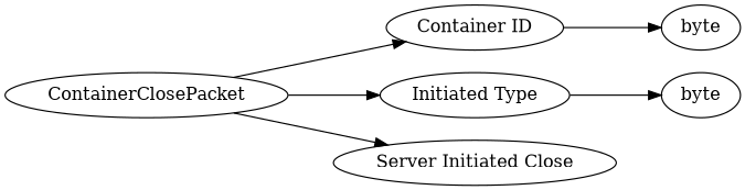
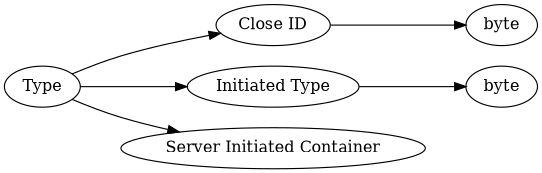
  digraph {
    rankdir=LR
    n1 [label=byte]
    n2 [label=byte]
-   n3 [label=ContainerClosePacket]
-   n4 [label="Container ID"]
+   n3 [label=Type]
+   n4 [label="Close ID"]
    n5 [label="Initiated Type"]
-   n6 [label="Server Initiated Close"]
+   n6 [label="Server Initiated Container"]
    subgraph sub_1 {
      rank=max
      n1
      n2
    }
    n3 -> n4
    n3 -> n5
    n3 -> n6
    n4 -> n1
    n5 -> n2
  }
